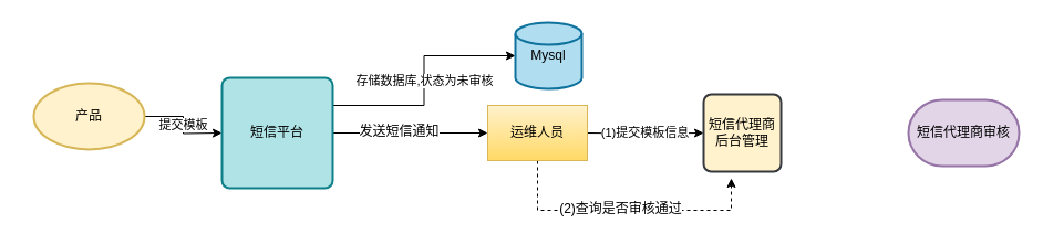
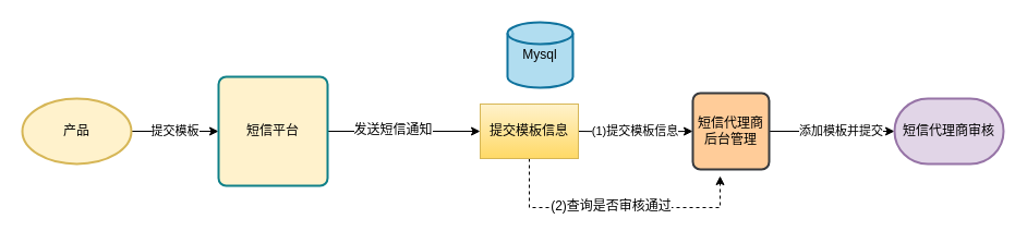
  <mxCell id="0" />
  <mxCell id="1" parent="0" />
  <mxCell id="2" value="&lt;span&gt;提交模板&lt;/span&gt;" style="edgeStyle=orthogonalEdgeStyle;rounded=0;orthogonalLoop=1;jettySize=auto;html=1;" edge="1" parent="1" source="3"><mxGeometry relative="1" as="geometry"><mxPoint x="200" y="120" as="targetPoint" /></mxGeometry></mxCell>
- <mxCell id="3" value="产品" style="strokeWidth=2;html=1;shape=mxgraph.flowchart.start_1;whiteSpace=wrap;fillColor=#fff2cc;strokeColor=#d6b656;" vertex="1" parent="1"><mxGeometry x="30" y="75" width="100" height="60" as="geometry" /></mxCell>
- <mxCell id="4" value="存储数据库,状态为未审核" style="edgeStyle=orthogonalEdgeStyle;rounded=0;orthogonalLoop=1;jettySize=auto;html=1;exitX=1;exitY=0.25;exitDx=0;exitDy=0;" edge="1" parent="1" source="7" target="8"><mxGeometry relative="1" as="geometry" /></mxCell>
+ <mxCell id="3" value="产品" style="strokeWidth=2;html=1;shape=mxgraph.flowchart.start_1;whiteSpace=wrap;fillColor=#fff2cc;strokeColor=#d6b656;" vertex="1" parent="1"><mxGeometry x="20" y="90" width="100" height="60" as="geometry" /></mxCell>
  <mxCell id="5" style="edgeStyle=orthogonalEdgeStyle;rounded=0;orthogonalLoop=1;jettySize=auto;html=1;exitX=1;exitY=0.5;exitDx=0;exitDy=0;" edge="1" parent="1" source="7"><mxGeometry relative="1" as="geometry"><mxPoint x="440" y="120" as="targetPoint" /></mxGeometry></mxCell>
  <mxCell id="6" value="发送短信通知" style="text;html=1;resizable=0;points=[];align=center;verticalAlign=middle;labelBackgroundColor=#ffffff;" vertex="1" connectable="0" parent="5"><mxGeometry x="-0.157" y="2" relative="1" as="geometry"><mxPoint as="offset" /></mxGeometry></mxCell>
- <mxCell id="7" value="短信平台" style="rounded=1;whiteSpace=wrap;html=1;absoluteArcSize=1;arcSize=14;strokeWidth=2;fillColor=#b0e3e6;strokeColor=#0e8088;" vertex="1" parent="1"><mxGeometry x="200" y="70" width="100" height="100" as="geometry" /></mxCell>
+ <mxCell id="7" value="短信平台" style="rounded=1;whiteSpace=wrap;html=1;absoluteArcSize=1;arcSize=14;strokeWidth=2;fillColor=#fff2cc;strokeColor=#0e8088;" vertex="1" parent="1"><mxGeometry x="200" y="70" width="100" height="100" as="geometry" /></mxCell>
  <mxCell id="8" value="Mysql" style="strokeWidth=2;html=1;shape=mxgraph.flowchart.database;whiteSpace=wrap;fillColor=#b1ddf0;strokeColor=#10739e;" vertex="1" parent="1"><mxGeometry x="465" y="20" width="60" height="60" as="geometry" /></mxCell>
  <mxCell id="9" value="&lt;span&gt;(1)提交模板信息&lt;/span&gt;" style="edgeStyle=orthogonalEdgeStyle;rounded=0;orthogonalLoop=1;jettySize=auto;html=1;exitX=1;exitY=0.5;exitDx=0;exitDy=0;entryX=0;entryY=0.5;entryDx=0;entryDy=0;" edge="1" parent="1" target="14"><mxGeometry relative="1" as="geometry"><mxPoint x="629" y="120" as="targetPoint" /><mxPoint x="529" y="120" as="sourcePoint" /></mxGeometry></mxCell>
  <mxCell id="10" style="edgeStyle=orthogonalEdgeStyle;rounded=0;orthogonalLoop=1;jettySize=auto;html=1;dashed=1;" edge="1" parent="1" source="12"><mxGeometry relative="1" as="geometry"><mxPoint x="660" y="161" as="targetPoint" /><Array as="points"><mxPoint x="485" y="190" /><mxPoint x="660" y="190" /></Array></mxGeometry></mxCell>
  <mxCell id="11" value="(2)查询是否审核通过" style="text;html=1;resizable=0;points=[];align=center;verticalAlign=middle;labelBackgroundColor=#ffffff;" vertex="1" connectable="0" parent="10"><mxGeometry x="-0.042" y="2" relative="1" as="geometry"><mxPoint as="offset" /></mxGeometry></mxCell>
- <mxCell id="12" value="运维人员" style="rounded=0;whiteSpace=wrap;html=1;gradientColor=#ffd966;fillColor=#fff2cc;strokeColor=#d6b656;" vertex="1" parent="1"><mxGeometry x="440" y="95" width="90" height="50" as="geometry" /></mxCell>
- <mxCell id="14" value="短信代理商后台管理" style="rounded=1;whiteSpace=wrap;html=1;absoluteArcSize=1;arcSize=14;strokeWidth=2;fillColor=#fff2cc;strokeColor=#36393d;" vertex="1" parent="1"><mxGeometry x="635" y="85" width="70" height="70" as="geometry" /></mxCell>
+ <mxCell id="12" value="提交模板信息" style="rounded=0;whiteSpace=wrap;html=1;gradientColor=#ffd966;fillColor=#fff2cc;strokeColor=#d6b656;" vertex="1" parent="1"><mxGeometry x="440" y="95" width="90" height="50" as="geometry" /></mxCell>
+ <mxCell id="13" value="&lt;span&gt;添加模板并提交&lt;/span&gt;" style="edgeStyle=orthogonalEdgeStyle;rounded=0;orthogonalLoop=1;jettySize=auto;html=1;entryX=0;entryY=0.5;entryDx=0;entryDy=0;entryPerimeter=0;" edge="1" parent="1" source="14" target="15"><mxGeometry x="0.143" relative="1" as="geometry"><mxPoint x="770" y="120" as="targetPoint" /><mxPoint as="offset" /></mxGeometry></mxCell>
+ <mxCell id="14" value="短信代理商后台管理" style="rounded=1;whiteSpace=wrap;html=1;absoluteArcSize=1;arcSize=14;strokeWidth=2;fillColor=#ffcc99;strokeColor=#36393d;" vertex="1" parent="1"><mxGeometry x="635" y="85" width="70" height="70" as="geometry" /></mxCell>
  <mxCell id="15" value="短信代理商审核" style="strokeWidth=2;html=1;shape=mxgraph.flowchart.terminator;whiteSpace=wrap;fillColor=#e1d5e7;strokeColor=#9673a6;" vertex="1" parent="1"><mxGeometry x="820" y="90" width="100" height="60" as="geometry" /></mxCell>
